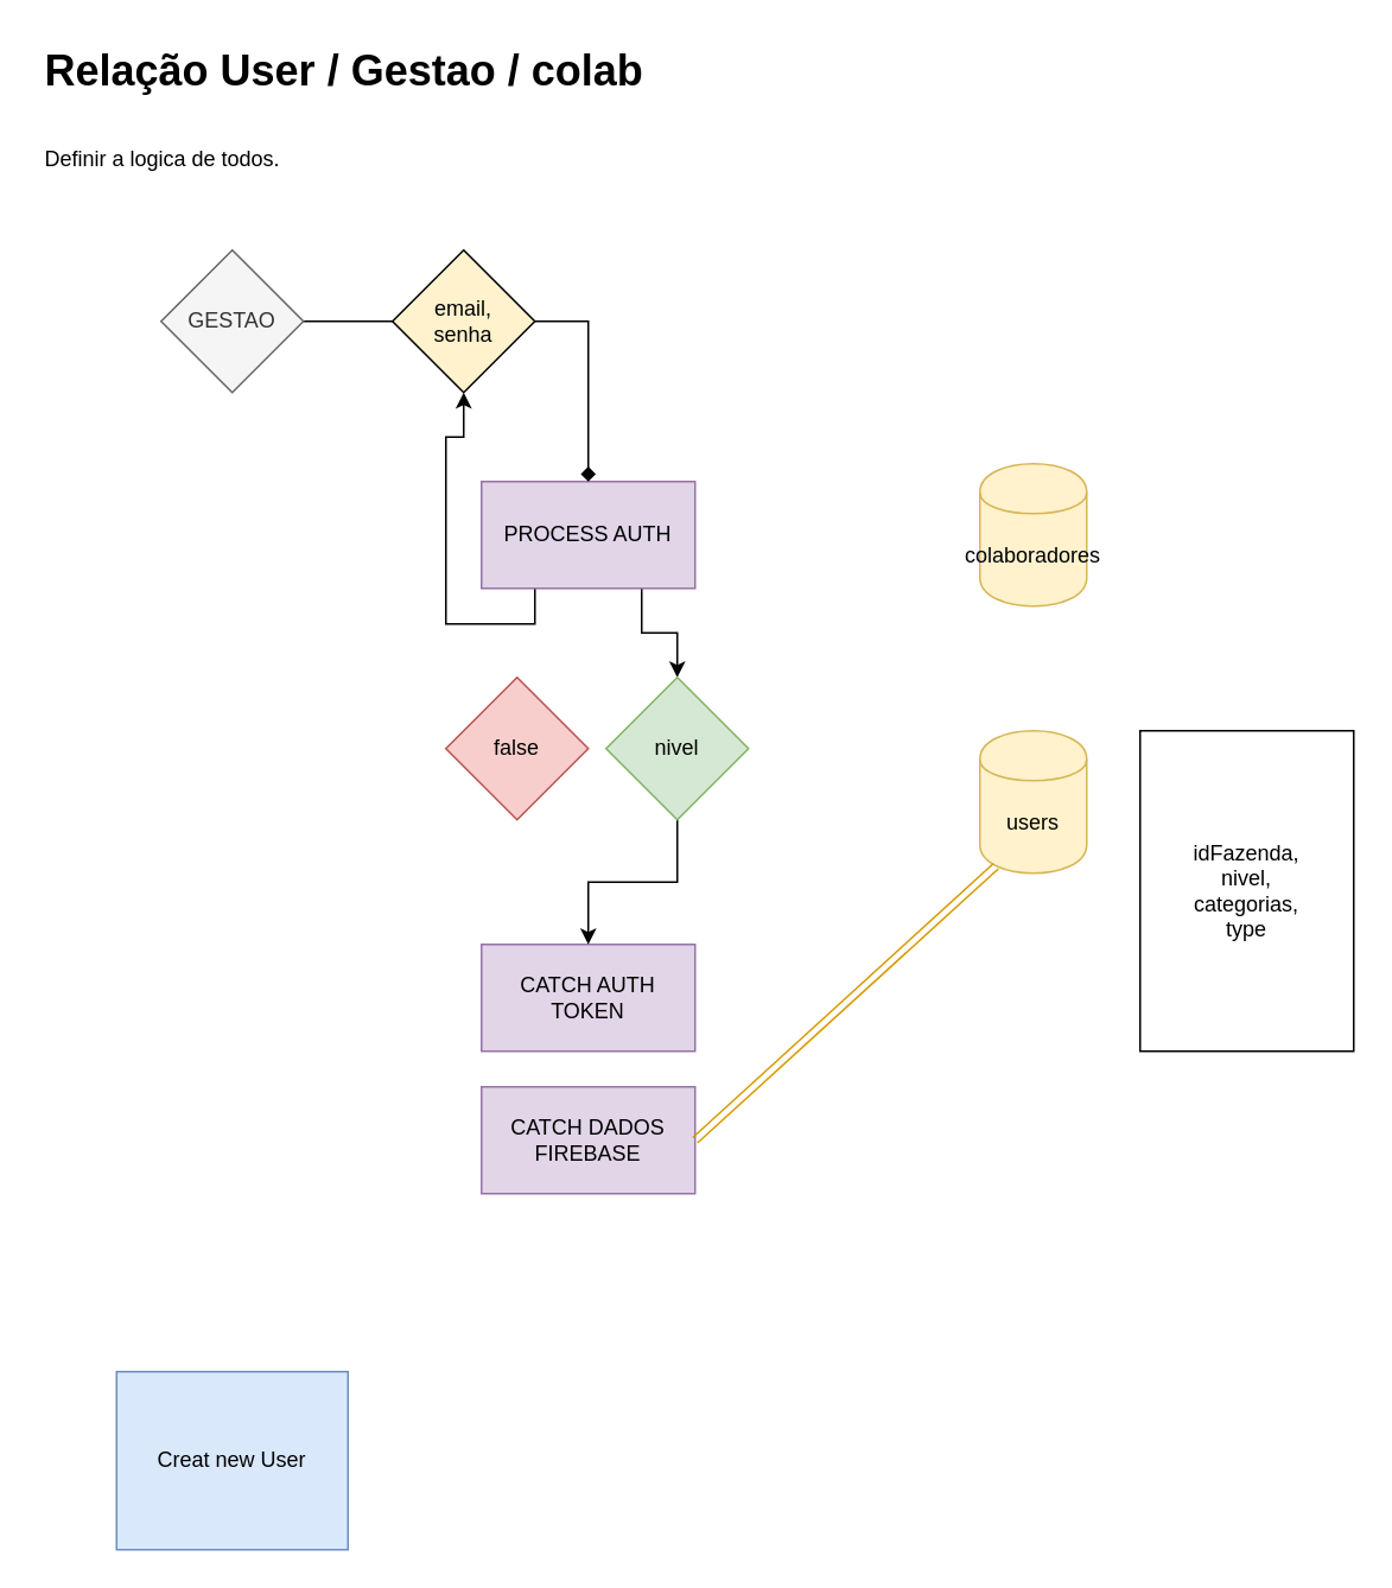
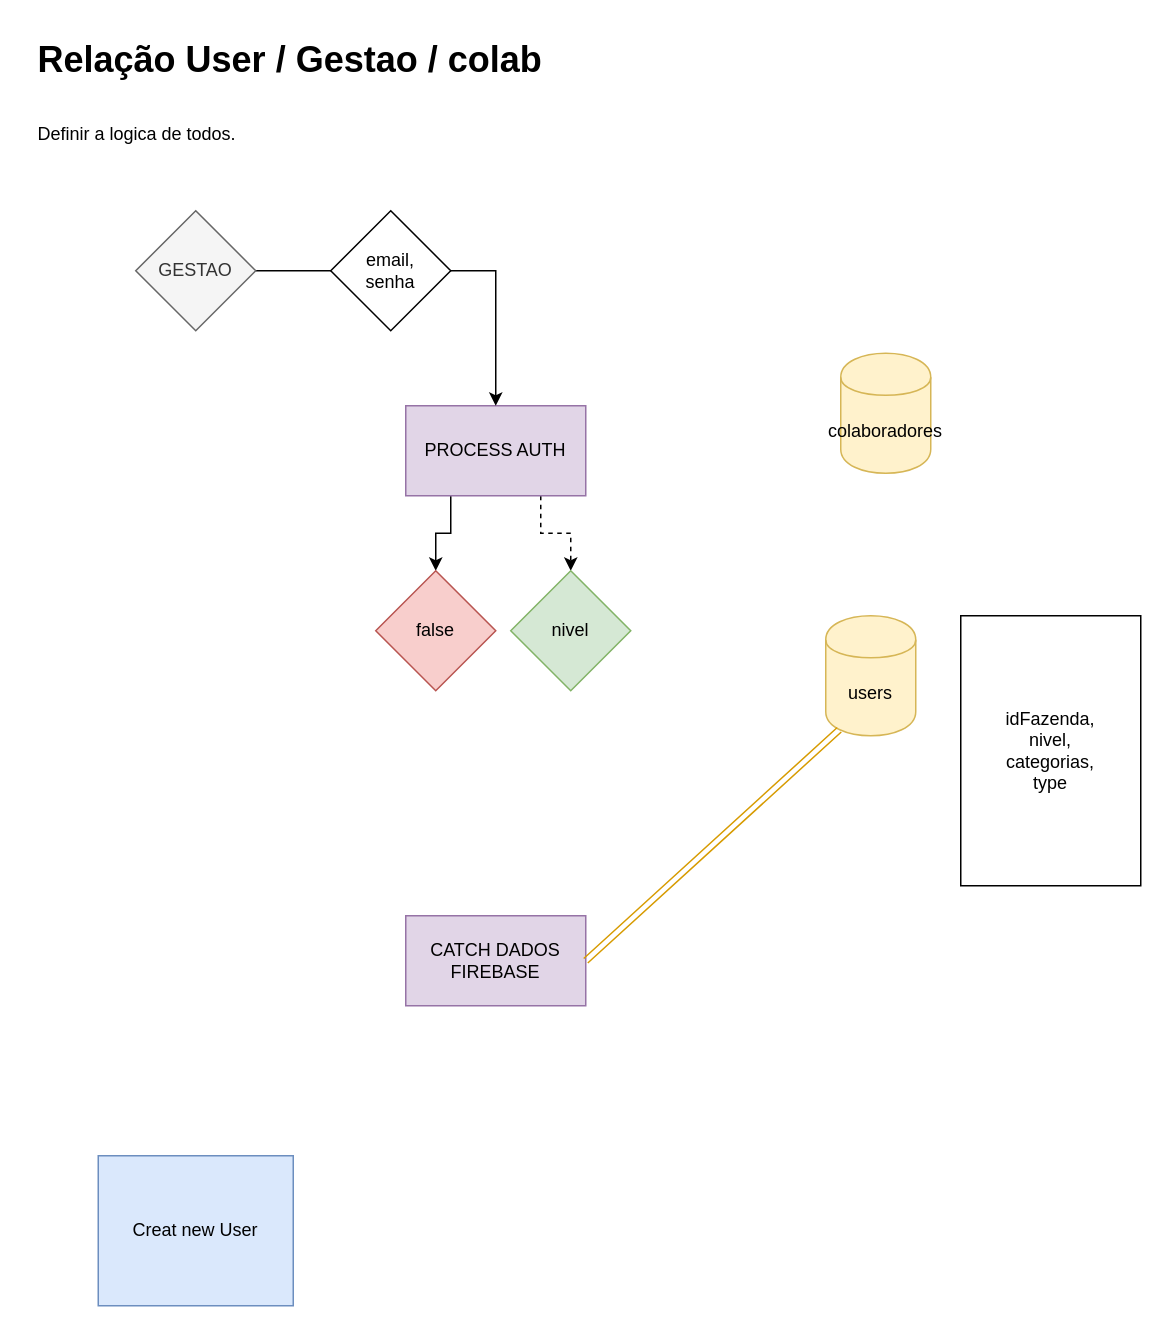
  <mxCell id="0" />
  <mxCell id="1" parent="0" />
  <mxCell id="2" value="&lt;h1&gt;&lt;span&gt;Relação User / Gestao / colab&lt;/span&gt;&lt;/h1&gt;&lt;h1&gt;&lt;span style=&quot;font-size: 12px ; font-weight: 400&quot;&gt;Definir a logica de todos.&lt;/span&gt;&lt;/h1&gt;" style="text;html=1;strokeColor=none;fillColor=none;spacing=5;spacingTop=-20;whiteSpace=wrap;overflow=hidden;rounded=0;" vertex="1" parent="1"><mxGeometry x="20" y="20" width="390" height="120" as="geometry" /></mxCell>
- <mxCell id="3" style="edgeStyle=orthogonalEdgeStyle;rounded=0;orthogonalLoop=1;jettySize=auto;html=1;exitX=0.75;exitY=1;exitDx=0;exitDy=0;entryX=0.5;entryY=0;entryDx=0;entryDy=0;" edge="1" parent="1" source="5" target="14"><mxGeometry relative="1" as="geometry" /></mxCell>
- <mxCell id="4" style="edgeStyle=orthogonalEdgeStyle;rounded=0;orthogonalLoop=1;jettySize=auto;html=1;exitX=0.25;exitY=1;exitDx=0;exitDy=0;" edge="1" parent="1" source="5" target="10"><mxGeometry relative="1" as="geometry" /></mxCell>
+ <mxCell id="3" style="edgeStyle=orthogonalEdgeStyle;rounded=0;orthogonalLoop=1;jettySize=auto;html=1;exitX=0.75;exitY=1;exitDx=0;exitDy=0;entryX=0.5;entryY=0;entryDx=0;entryDy=0;dashed=1;" edge="1" parent="1" source="5" target="14"><mxGeometry relative="1" as="geometry" /></mxCell>
+ <mxCell id="4" style="edgeStyle=orthogonalEdgeStyle;rounded=0;orthogonalLoop=1;jettySize=auto;html=1;exitX=0.25;exitY=1;exitDx=0;exitDy=0;entryX=0.5;entryY=0;entryDx=0;entryDy=0;" edge="1" parent="1" source="5" target="15"><mxGeometry relative="1" as="geometry" /></mxCell>
  <mxCell id="5" value="PROCESS AUTH" style="rounded=0;whiteSpace=wrap;html=1;fillColor=#e1d5e7;strokeColor=#9673a6;" vertex="1" parent="1"><mxGeometry x="270" y="270" width="120" height="60" as="geometry" /></mxCell>
- <mxCell id="6" style="edgeStyle=orthogonalEdgeStyle;rounded=0;orthogonalLoop=1;jettySize=auto;html=1;exitX=1;exitY=0.5;exitDx=0;exitDy=0;entryX=0.5;entryY=0;entryDx=0;entryDy=0;endArrow=diamond;" edge="1" parent="1" source="7" target="5"><mxGeometry relative="1" as="geometry" /></mxCell>
+ <mxCell id="6" style="edgeStyle=orthogonalEdgeStyle;rounded=0;orthogonalLoop=1;jettySize=auto;html=1;exitX=1;exitY=0.5;exitDx=0;exitDy=0;entryX=0.5;entryY=0;entryDx=0;entryDy=0;" edge="1" parent="1" source="7" target="5"><mxGeometry relative="1" as="geometry" /></mxCell>
  <mxCell id="7" value="GESTAO" style="rhombus;whiteSpace=wrap;html=1;fillColor=#f5f5f5;strokeColor=#666666;fontColor=#333333;" vertex="1" parent="1"><mxGeometry x="90" y="140" width="80" height="80" as="geometry" /></mxCell>
  <mxCell id="8" value="users" style="shape=cylinder;whiteSpace=wrap;html=1;boundedLbl=1;backgroundOutline=1;fillColor=#fff2cc;strokeColor=#d6b656;" vertex="1" parent="1"><mxGeometry x="550" y="410" width="60" height="80" as="geometry" /></mxCell>
- <mxCell id="9" value="colaboradores" style="shape=cylinder;whiteSpace=wrap;html=1;boundedLbl=1;backgroundOutline=1;fillColor=#fff2cc;strokeColor=#d6b656;" vertex="1" parent="1"><mxGeometry x="550" y="260" width="60" height="80" as="geometry" /></mxCell>
- <mxCell id="10" value="email,&lt;br&gt;senha" style="rhombus;whiteSpace=wrap;html=1;fillColor=#fff2cc;" vertex="1" parent="1"><mxGeometry x="220" y="140" width="80" height="80" as="geometry" /></mxCell>
- <mxCell id="11" value="CATCH AUTH TOKEN" style="rounded=0;whiteSpace=wrap;html=1;fillColor=#e1d5e7;strokeColor=#9673a6;" vertex="1" parent="1"><mxGeometry x="270" y="530" width="120" height="60" as="geometry" /></mxCell>
+ <mxCell id="9" value="colaboradores" style="shape=cylinder;whiteSpace=wrap;html=1;boundedLbl=1;backgroundOutline=1;fillColor=#fff2cc;strokeColor=#d6b656;" vertex="1" parent="1"><mxGeometry x="560" y="235" width="60" height="80" as="geometry" /></mxCell>
+ <mxCell id="10" value="email,&lt;br&gt;senha" style="rhombus;whiteSpace=wrap;html=1;" vertex="1" parent="1"><mxGeometry x="220" y="140" width="80" height="80" as="geometry" /></mxCell>
  <mxCell id="12" value="CATCH DADOS&lt;br&gt;FIREBASE" style="rounded=0;whiteSpace=wrap;html=1;fillColor=#e1d5e7;strokeColor=#9673a6;" vertex="1" parent="1"><mxGeometry x="270" y="610" width="120" height="60" as="geometry" /></mxCell>
- <mxCell id="13" style="edgeStyle=orthogonalEdgeStyle;rounded=0;orthogonalLoop=1;jettySize=auto;html=1;exitX=0.5;exitY=1;exitDx=0;exitDy=0;entryX=0.5;entryY=0;entryDx=0;entryDy=0;" edge="1" parent="1" source="14" target="11"><mxGeometry relative="1" as="geometry" /></mxCell>
  <mxCell id="14" value="nivel" style="rhombus;whiteSpace=wrap;html=1;fillColor=#d5e8d4;strokeColor=#82b366;" vertex="1" parent="1"><mxGeometry x="340" y="380" width="80" height="80" as="geometry" /></mxCell>
  <mxCell id="15" value="false" style="rhombus;whiteSpace=wrap;html=1;fillColor=#f8cecc;strokeColor=#b85450;" vertex="1" parent="1"><mxGeometry x="250" y="380" width="80" height="80" as="geometry" /></mxCell>
  <mxCell id="16" value="" style="shape=link;html=1;exitX=1;exitY=0.5;exitDx=0;exitDy=0;entryX=0.15;entryY=0.95;entryDx=0;entryDy=0;entryPerimeter=0;fillColor=#ffe6cc;strokeColor=#d79b00;" edge="1" parent="1" source="12" target="8"><mxGeometry width="50" height="50" relative="1" as="geometry"><mxPoint x="460" y="590" as="sourcePoint" /><mxPoint x="510" y="540" as="targetPoint" /></mxGeometry></mxCell>
  <mxCell id="17" value="idFazenda,&lt;br&gt;nivel,&lt;br&gt;categorias,&lt;br&gt;type" style="rounded=0;whiteSpace=wrap;html=1;" vertex="1" parent="1"><mxGeometry x="640" y="410" width="120" height="180" as="geometry" /></mxCell>
  <mxCell id="18" value="Creat new User" style="rounded=0;whiteSpace=wrap;html=1;fillColor=#dae8fc;strokeColor=#6c8ebf;" vertex="1" parent="1"><mxGeometry x="65" y="770" width="130" height="100" as="geometry" /></mxCell>
